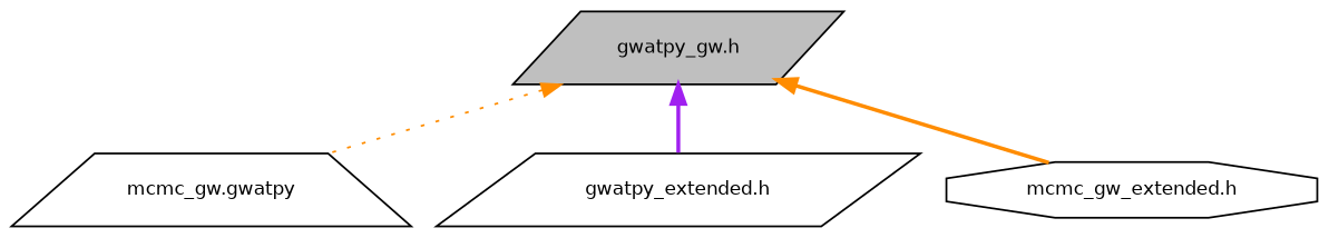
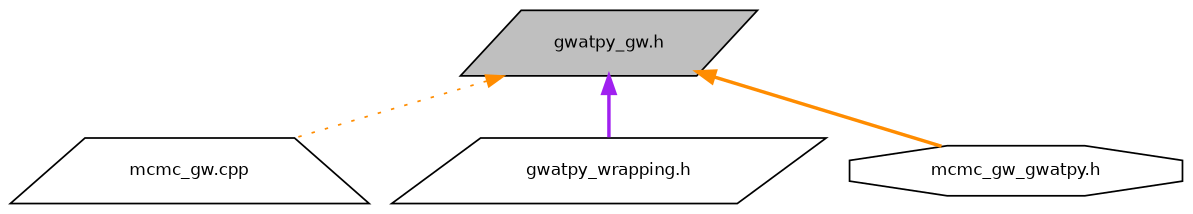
  digraph {
    node [color=black fillcolor=white fontname=Helvetica fontsize=10 shape=parallelogram style=filled]
    edge [color=darkorange dir=back fontname=Helvetica fontsize=10 labelfontname=Helvetica labelfontsize=10 style=bold]
    n1 [fillcolor=grey75 fontcolor=black height=0.2 label="gwatpy_gw.h" width=0.4]
-   n2 [height=0.2 label="mcmc_gw.gwatpy" shape=trapezium width=0.4]
-   n3 [height=0.2 label="gwatpy_extended.h" width=0.4]
-   n4 [height=0.2 label="mcmc_gw_extended.h" shape=octagon width=0.4]
+   n2 [height=0.2 label="mcmc_gw.cpp" shape=trapezium width=0.4]
+   n3 [height=0.2 label="gwatpy_wrapping.h" width=0.4]
+   n4 [height=0.2 label="mcmc_gw_gwatpy.h" shape=octagon width=0.4]
    n1 -> n2 [style=dotted]
    n1 -> n3 [color=purple]
    n1 -> n4
  }
